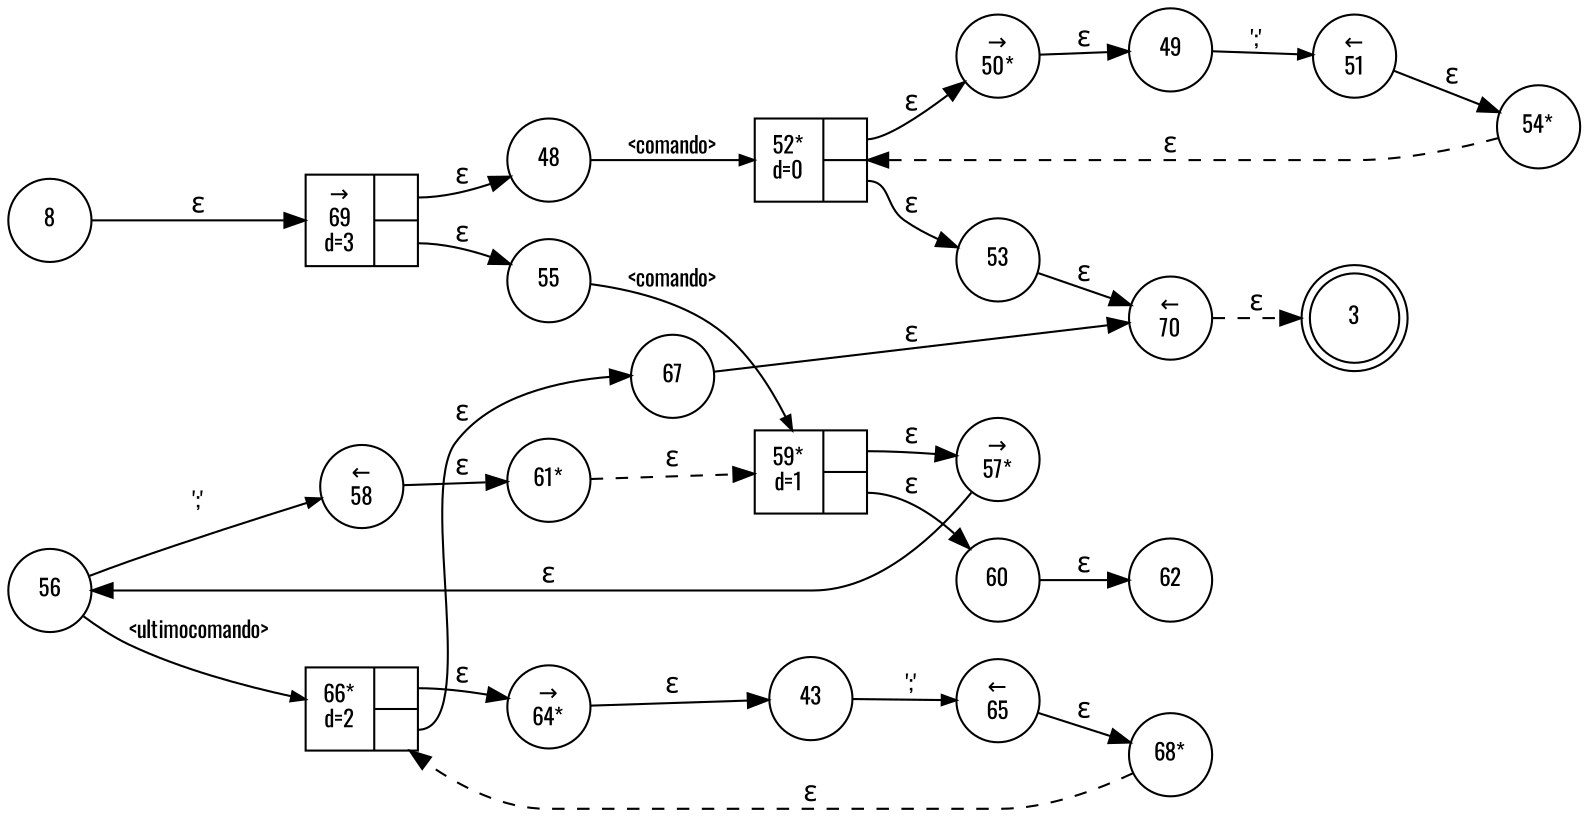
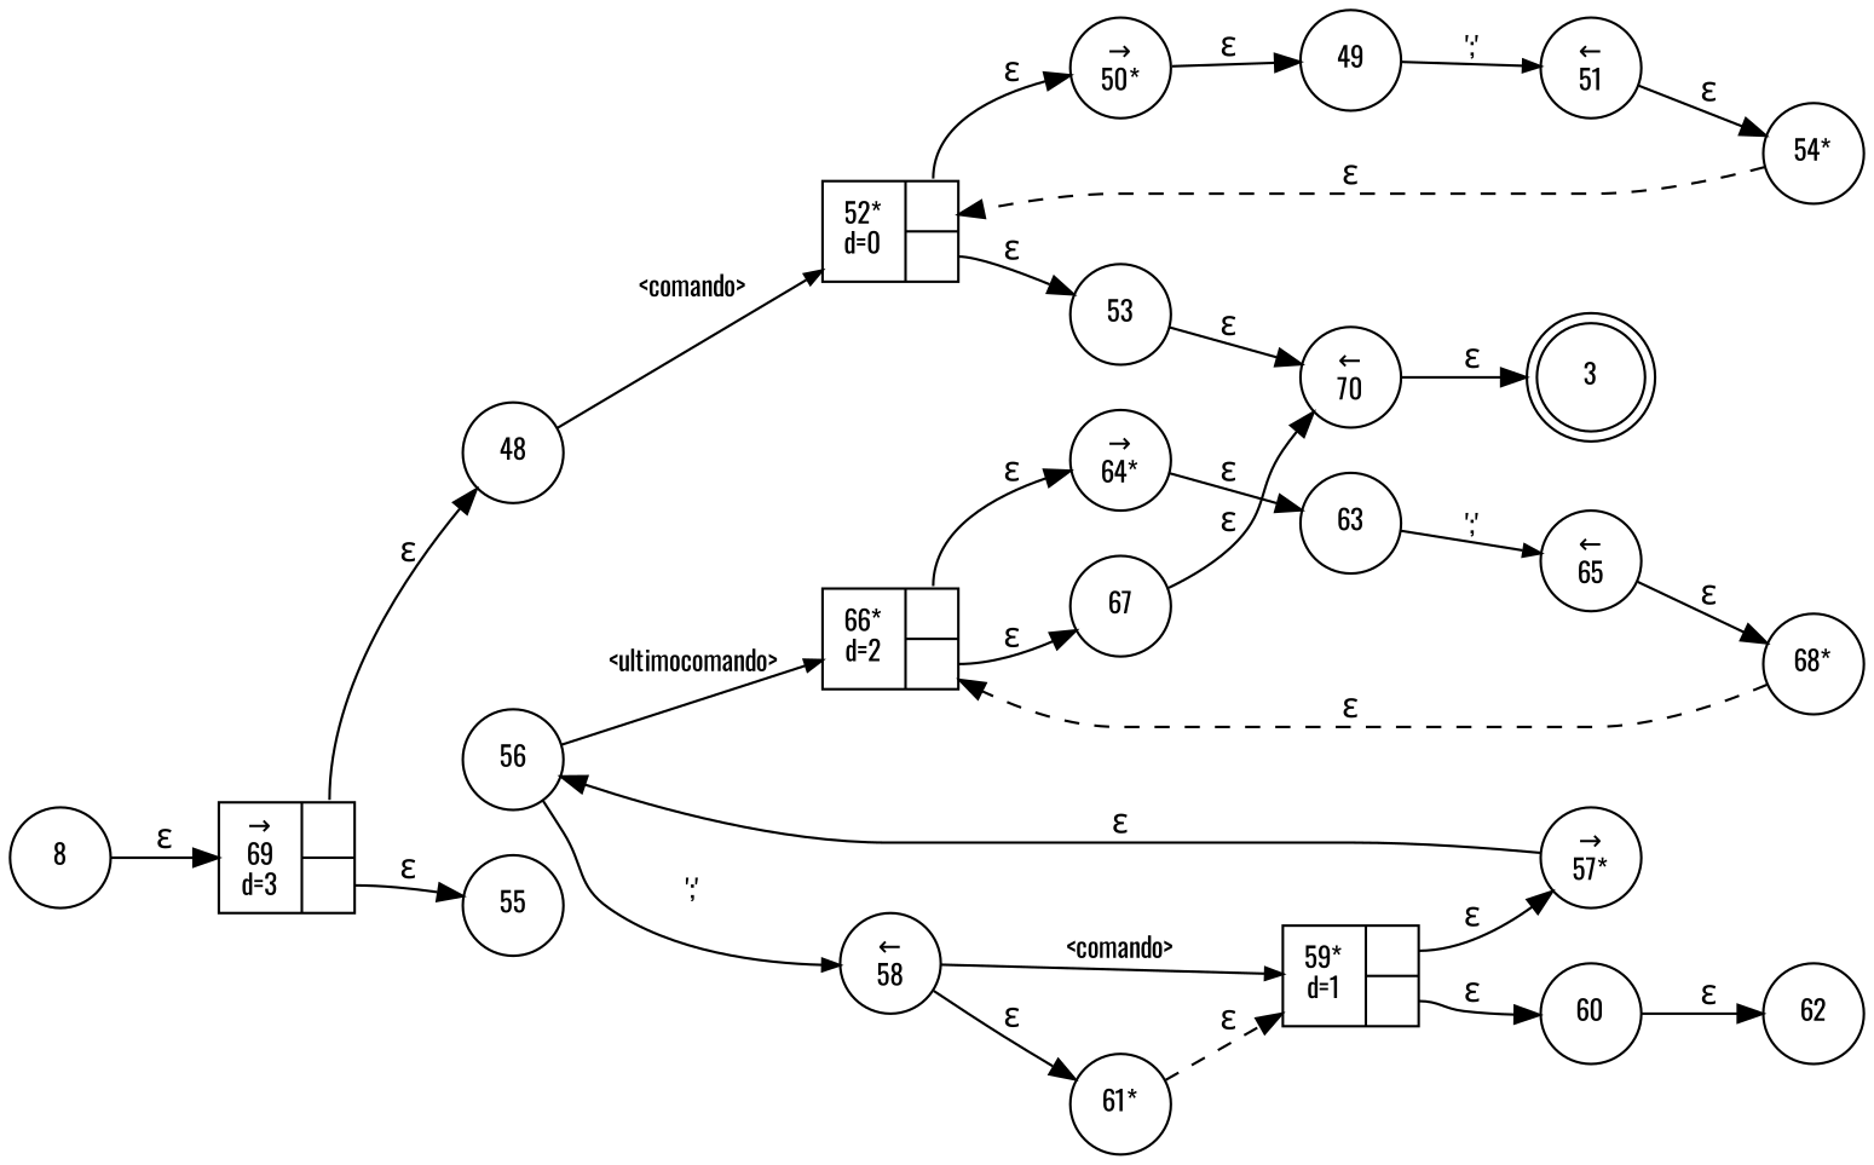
  digraph {
    fontname=Oswald
    rankdir=LR
    node [fixedsize=true fontname=Oswald fontsize=11 shape=circle peripheries=1]
    edge [fontname=Oswald]
    n1 [label=3 shape=doublecircle width=.6 peripheries=""]
    n2 [label="68*" width=.55]
    n3 [fixedsize=false label="{66*\nd=2|{<p0>|<p1>}}" shape=record]
    n4 [label="&rarr;\n64*" width=.55]
    n5 [label=67 width=.55]
    n6 [fixedsize=false label="{&rarr;\n69\nd=3|{<p0>|<p1>}}" shape=record]
    n7 [label=48 width=.55]
    n8 [label=55 width=.55]
    n9 [fixedsize=false label="{52*\nd=0|{<p0>|<p1>}}" shape=record]
    n10 [fixedsize=false label="{59*\nd=1|{<p0>|<p1>}}" shape=record]
    n11 [label=8 width=.55]
    n12 [label="&larr;\n70" width=.55]
-   n13 [label=43 width=.55]
+   n13 [label=63 width=.55]
    n14 [label="&larr;\n65" width=.55]
    n15 [label="&larr;\n51" width=.55]
    n16 [label="54*" width=.55]
    n17 [label="&rarr;\n50*" width=.55]
    n18 [label=49 width=.55]
    n19 [label=53 width=.55]
    n20 [label="&rarr;\n57*" width=.55]
    n21 [label=60 width=.55]
    n22 [label=56 width=.55]
    n23 [label=62 width=.55]
    n24 [label="&larr;\n58" width=.55]
    n25 [label="61*" width=.55]
    n2 -> n3 [label="&epsilon;" style=dashed]
    n3 -> n4 [label="&epsilon;" tailport=p0]
    n3 -> n5 [label="&epsilon;" tailport=p1]
    n4 -> n13 [label="&epsilon;"]
    n5 -> n12 [label="&epsilon;"]
    n6 -> n7 [label="&epsilon;" tailport=p0]
    n6 -> n8 [label="&epsilon;" tailport=p1]
    n7 -> n9 [arrowhead=normal arrowsize=.7 fontsize=11 label="<comando>"]
-   n8 -> n10 [arrowhead=normal arrowsize=.7 fontsize=11 label="<comando>"]
+   n24 -> n10 [arrowhead=normal arrowsize=.7 fontsize=11 label="<comando>"]
    n9 -> n17 [label="&epsilon;" tailport=p0]
    n9 -> n19 [label="&epsilon;" tailport=p1]
    n10 -> n20 [label="&epsilon;" tailport=p0]
    n10 -> n21 [label="&epsilon;" tailport=p1]
    n11 -> n6 [label="&epsilon;"]
-   n12 -> n1 [label="&epsilon;" style=dashed]
+   n12 -> n1 [label="&epsilon;"]
    n13 -> n14 [arrowhead=normal arrowsize=.7 fontsize=11 label="';'"]
    n14 -> n2 [label="&epsilon;"]
    n15 -> n16 [label="&epsilon;"]
    n16 -> n9 [label="&epsilon;" style=dashed]
    n17 -> n18 [label="&epsilon;"]
    n18 -> n15 [arrowhead=normal arrowsize=.7 fontsize=11 label="';'"]
    n19 -> n12 [label="&epsilon;"]
    n20 -> n22 [label="&epsilon;"]
    n21 -> n23 [label="&epsilon;"]
    n22 -> n3 [arrowhead=normal arrowsize=.7 fontsize=11 label="<ultimocomando>"]
    n22 -> n24 [arrowhead=normal arrowsize=.7 fontsize=11 label="';'"]
    n24 -> n25 [label="&epsilon;"]
    n25 -> n10 [label="&epsilon;" style=dashed]
  }
